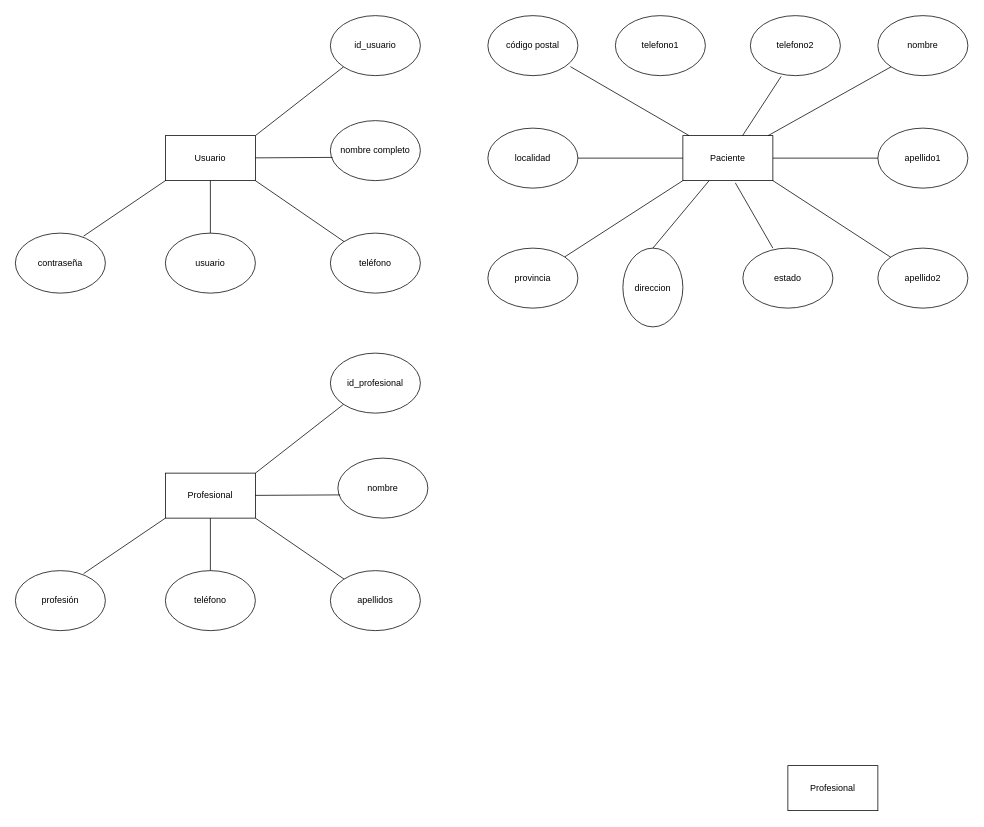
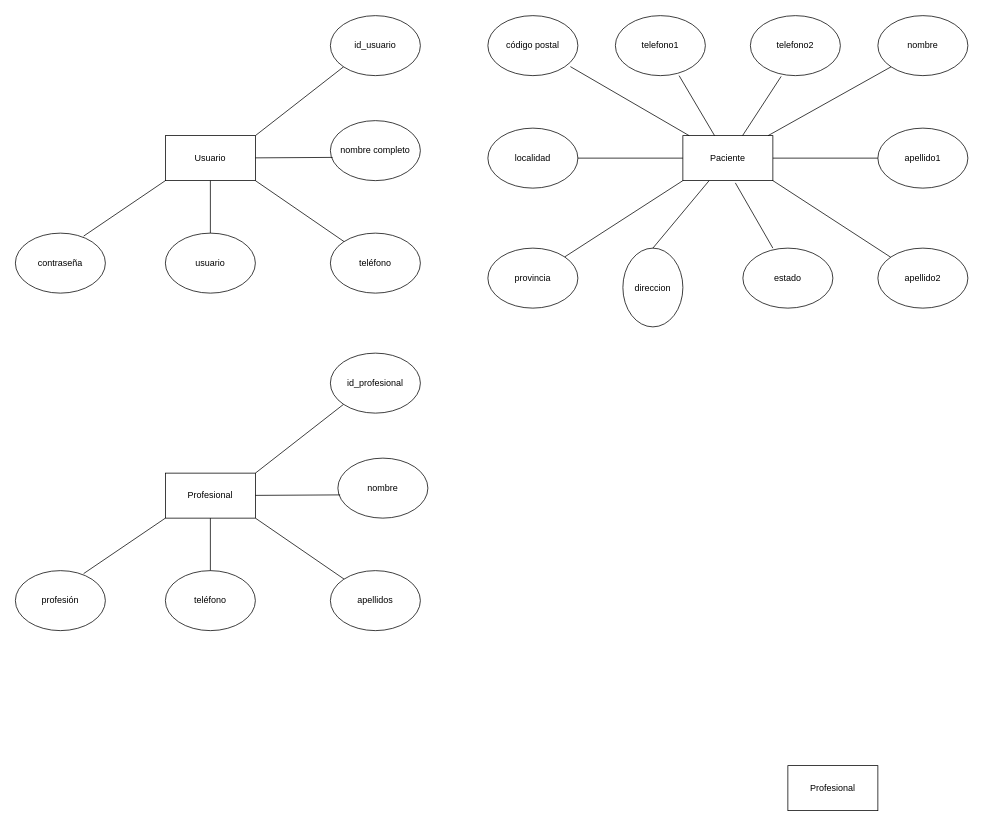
  <mxCell id="0" />
  <mxCell id="1" parent="0" />
  <mxCell id="2" value="&lt;div&gt;Usuario&lt;/div&gt;" style="rounded=0;whiteSpace=wrap;html=1;" vertex="1" parent="1"><mxGeometry x="220" y="180" width="120" height="60" as="geometry" /></mxCell>
  <mxCell id="3" value="&lt;div&gt;Paciente&lt;/div&gt;" style="rounded=0;whiteSpace=wrap;html=1;" vertex="1" parent="1"><mxGeometry x="910" y="180" width="120" height="60" as="geometry" /></mxCell>
  <mxCell id="4" value="&lt;div&gt;Profesional&lt;/div&gt;" style="rounded=0;whiteSpace=wrap;html=1;" vertex="1" parent="1"><mxGeometry x="1050" y="1020" width="120" height="60" as="geometry" /></mxCell>
  <mxCell id="5" value="&lt;div&gt;id_usuario&lt;/div&gt;" style="ellipse;whiteSpace=wrap;html=1;" vertex="1" parent="1"><mxGeometry x="440" y="20" width="120" height="80" as="geometry" /></mxCell>
  <mxCell id="6" value="nombre completo" style="ellipse;whiteSpace=wrap;html=1;" vertex="1" parent="1"><mxGeometry x="440" y="160" width="120" height="80" as="geometry" /></mxCell>
  <mxCell id="7" value="&lt;div&gt;teléfono&lt;/div&gt;" style="ellipse;whiteSpace=wrap;html=1;" vertex="1" parent="1"><mxGeometry x="440" y="310" width="120" height="80" as="geometry" /></mxCell>
  <mxCell id="8" value="&lt;div&gt;usuario&lt;/div&gt;" style="ellipse;whiteSpace=wrap;html=1;" vertex="1" parent="1"><mxGeometry x="220" y="310" width="120" height="80" as="geometry" /></mxCell>
  <mxCell id="9" value="contraseña" style="ellipse;whiteSpace=wrap;html=1;" vertex="1" parent="1"><mxGeometry x="20" y="310" width="120" height="80" as="geometry" /></mxCell>
  <mxCell id="10" value="" style="endArrow=none;html=1;rounded=0;entryX=0;entryY=1;entryDx=0;entryDy=0;exitX=0.758;exitY=0.05;exitDx=0;exitDy=0;exitPerimeter=0;" edge="1" parent="1" source="9" target="2"><mxGeometry width="50" height="50" relative="1" as="geometry"><mxPoint x="120" y="350" as="sourcePoint" /><mxPoint x="170" y="300" as="targetPoint" /></mxGeometry></mxCell>
  <mxCell id="11" value="" style="endArrow=none;html=1;rounded=0;entryX=0.5;entryY=1;entryDx=0;entryDy=0;exitX=0.5;exitY=0;exitDx=0;exitDy=0;" edge="1" parent="1" source="8" target="2"><mxGeometry width="50" height="50" relative="1" as="geometry"><mxPoint x="490" y="430" as="sourcePoint" /><mxPoint x="540" y="380" as="targetPoint" /></mxGeometry></mxCell>
  <mxCell id="12" value="" style="endArrow=none;html=1;rounded=0;entryX=1;entryY=1;entryDx=0;entryDy=0;" edge="1" parent="1" source="7" target="2"><mxGeometry width="50" height="50" relative="1" as="geometry"><mxPoint x="490" y="430" as="sourcePoint" /><mxPoint x="540" y="380" as="targetPoint" /></mxGeometry></mxCell>
  <mxCell id="13" value="" style="endArrow=none;html=1;rounded=0;entryX=0.025;entryY=0.613;entryDx=0;entryDy=0;entryPerimeter=0;" edge="1" parent="1" source="2" target="6"><mxGeometry width="50" height="50" relative="1" as="geometry"><mxPoint x="490" y="430" as="sourcePoint" /><mxPoint x="540" y="380" as="targetPoint" /></mxGeometry></mxCell>
  <mxCell id="14" value="" style="endArrow=none;html=1;rounded=0;entryX=0;entryY=1;entryDx=0;entryDy=0;exitX=1;exitY=0;exitDx=0;exitDy=0;" edge="1" parent="1" source="2" target="5"><mxGeometry width="50" height="50" relative="1" as="geometry"><mxPoint x="490" y="430" as="sourcePoint" /><mxPoint x="540" y="380" as="targetPoint" /></mxGeometry></mxCell>
  <mxCell id="15" value="&lt;div&gt;nombre&lt;/div&gt;" style="ellipse;whiteSpace=wrap;html=1;" vertex="1" parent="1"><mxGeometry x="1170" y="20" width="120" height="80" as="geometry" /></mxCell>
  <mxCell id="16" value="apellido1" style="ellipse;whiteSpace=wrap;html=1;" vertex="1" parent="1"><mxGeometry x="1170" y="170" width="120" height="80" as="geometry" /></mxCell>
  <mxCell id="17" value="&lt;div&gt;apellido2&lt;/div&gt;" style="ellipse;whiteSpace=wrap;html=1;" vertex="1" parent="1"><mxGeometry x="1170" y="330" width="120" height="80" as="geometry" /></mxCell>
  <mxCell id="18" value="direccion" style="ellipse;whiteSpace=wrap;html=1;" vertex="1" parent="1"><mxGeometry x="830" y="330" width="80" height="105" as="geometry" /></mxCell>
  <mxCell id="19" value="provincia" style="ellipse;whiteSpace=wrap;html=1;" vertex="1" parent="1"><mxGeometry x="650" y="330" width="120" height="80" as="geometry" /></mxCell>
  <mxCell id="20" value="&lt;div&gt;localidad&lt;/div&gt;" style="ellipse;whiteSpace=wrap;html=1;" vertex="1" parent="1"><mxGeometry x="650" y="170" width="120" height="80" as="geometry" /></mxCell>
  <mxCell id="21" value="código postal" style="ellipse;whiteSpace=wrap;html=1;" vertex="1" parent="1"><mxGeometry x="650" y="20" width="120" height="80" as="geometry" /></mxCell>
  <mxCell id="22" value="telefono1" style="ellipse;whiteSpace=wrap;html=1;" vertex="1" parent="1"><mxGeometry x="820" y="20" width="120" height="80" as="geometry" /></mxCell>
  <mxCell id="23" value="&lt;div&gt;telefono2&lt;/div&gt;" style="ellipse;whiteSpace=wrap;html=1;" vertex="1" parent="1"><mxGeometry x="1000" y="20" width="120" height="80" as="geometry" /></mxCell>
  <mxCell id="24" value="" style="endArrow=none;html=1;rounded=0;entryX=0;entryY=0.5;entryDx=0;entryDy=0;exitX=1;exitY=0.5;exitDx=0;exitDy=0;" edge="1" parent="1" source="3" target="16"><mxGeometry width="50" height="50" relative="1" as="geometry"><mxPoint x="1130" y="210" as="sourcePoint" /><mxPoint x="1180" y="160" as="targetPoint" /></mxGeometry></mxCell>
  <mxCell id="25" value="" style="endArrow=none;html=1;rounded=0;entryX=0;entryY=1;entryDx=0;entryDy=0;" edge="1" parent="1" source="3" target="15"><mxGeometry width="50" height="50" relative="1" as="geometry"><mxPoint x="1130" y="210" as="sourcePoint" /><mxPoint x="1180" y="160" as="targetPoint" /></mxGeometry></mxCell>
  <mxCell id="26" value="" style="endArrow=none;html=1;rounded=0;entryX=0.342;entryY=1.013;entryDx=0;entryDy=0;entryPerimeter=0;" edge="1" parent="1" source="3" target="23"><mxGeometry width="50" height="50" relative="1" as="geometry"><mxPoint x="1130" y="210" as="sourcePoint" /><mxPoint x="1180" y="160" as="targetPoint" /></mxGeometry></mxCell>
+ <mxCell id="27" value="" style="endArrow=none;html=1;rounded=0;entryX=0.708;entryY=1;entryDx=0;entryDy=0;entryPerimeter=0;" edge="1" parent="1" source="3" target="22"><mxGeometry width="50" height="50" relative="1" as="geometry"><mxPoint x="1130" y="210" as="sourcePoint" /><mxPoint x="1180" y="160" as="targetPoint" /></mxGeometry></mxCell>
  <mxCell id="28" value="" style="endArrow=none;html=1;rounded=0;entryX=0.917;entryY=0.85;entryDx=0;entryDy=0;entryPerimeter=0;" edge="1" parent="1" source="3" target="21"><mxGeometry width="50" height="50" relative="1" as="geometry"><mxPoint x="1130" y="210" as="sourcePoint" /><mxPoint x="1180" y="160" as="targetPoint" /></mxGeometry></mxCell>
  <mxCell id="29" value="" style="endArrow=none;html=1;rounded=0;" edge="1" parent="1" target="20"><mxGeometry width="50" height="50" relative="1" as="geometry"><mxPoint x="910" y="210" as="sourcePoint" /><mxPoint x="1180" y="160" as="targetPoint" /></mxGeometry></mxCell>
  <mxCell id="30" value="" style="endArrow=none;html=1;rounded=0;entryX=0;entryY=1;entryDx=0;entryDy=0;exitX=1;exitY=0;exitDx=0;exitDy=0;" edge="1" parent="1" source="19" target="3"><mxGeometry width="50" height="50" relative="1" as="geometry"><mxPoint x="750" y="350" as="sourcePoint" /><mxPoint x="1180" y="160" as="targetPoint" /></mxGeometry></mxCell>
  <mxCell id="31" value="" style="endArrow=none;html=1;rounded=0;entryX=0.5;entryY=0;entryDx=0;entryDy=0;" edge="1" parent="1" source="3" target="18"><mxGeometry width="50" height="50" relative="1" as="geometry"><mxPoint x="1130" y="210" as="sourcePoint" /><mxPoint x="1180" y="160" as="targetPoint" /></mxGeometry></mxCell>
  <mxCell id="32" value="" style="endArrow=none;html=1;rounded=0;exitX=1;exitY=1;exitDx=0;exitDy=0;" edge="1" parent="1" source="3" target="17"><mxGeometry width="50" height="50" relative="1" as="geometry"><mxPoint x="1130" y="210" as="sourcePoint" /><mxPoint x="1180" y="160" as="targetPoint" /></mxGeometry></mxCell>
  <mxCell id="33" value="estado" style="ellipse;whiteSpace=wrap;html=1;" vertex="1" parent="1"><mxGeometry x="990" y="330" width="120" height="80" as="geometry" /></mxCell>
  <mxCell id="34" value="" style="endArrow=none;html=1;rounded=0;exitX=0.583;exitY=1.05;exitDx=0;exitDy=0;exitPerimeter=0;entryX=0.333;entryY=0;entryDx=0;entryDy=0;entryPerimeter=0;" edge="1" parent="1" source="3" target="33"><mxGeometry width="50" height="50" relative="1" as="geometry"><mxPoint x="1130" y="120" as="sourcePoint" /><mxPoint x="1180" y="70" as="targetPoint" /></mxGeometry></mxCell>
  <mxCell id="35" value="Profesional" style="rounded=0;whiteSpace=wrap;html=1;" vertex="1" parent="1"><mxGeometry x="220" y="630" width="120" height="60" as="geometry" /></mxCell>
  <mxCell id="36" value="id_profesional" style="ellipse;whiteSpace=wrap;html=1;" vertex="1" parent="1"><mxGeometry x="440" y="470" width="120" height="80" as="geometry" /></mxCell>
  <mxCell id="37" value="nombre" style="ellipse;whiteSpace=wrap;html=1;" vertex="1" parent="1"><mxGeometry x="450" y="610" width="120" height="80" as="geometry" /></mxCell>
  <mxCell id="38" value="apellidos" style="ellipse;whiteSpace=wrap;html=1;" vertex="1" parent="1"><mxGeometry x="440" y="760" width="120" height="80" as="geometry" /></mxCell>
  <mxCell id="39" value="teléfono" style="ellipse;whiteSpace=wrap;html=1;" vertex="1" parent="1"><mxGeometry x="220" y="760" width="120" height="80" as="geometry" /></mxCell>
  <mxCell id="40" value="profesión" style="ellipse;whiteSpace=wrap;html=1;" vertex="1" parent="1"><mxGeometry x="20" y="760" width="120" height="80" as="geometry" /></mxCell>
  <mxCell id="41" value="" style="endArrow=none;html=1;rounded=0;entryX=0;entryY=1;entryDx=0;entryDy=0;exitX=0.758;exitY=0.05;exitDx=0;exitDy=0;exitPerimeter=0;" edge="1" parent="1" source="40" target="35"><mxGeometry width="50" height="50" relative="1" as="geometry"><mxPoint x="120" y="800" as="sourcePoint" /><mxPoint x="170" y="750" as="targetPoint" /></mxGeometry></mxCell>
  <mxCell id="42" value="" style="endArrow=none;html=1;rounded=0;entryX=0.5;entryY=1;entryDx=0;entryDy=0;exitX=0.5;exitY=0;exitDx=0;exitDy=0;" edge="1" parent="1" source="39" target="35"><mxGeometry width="50" height="50" relative="1" as="geometry"><mxPoint x="490" y="880" as="sourcePoint" /><mxPoint x="540" y="830" as="targetPoint" /></mxGeometry></mxCell>
  <mxCell id="43" value="" style="endArrow=none;html=1;rounded=0;entryX=1;entryY=1;entryDx=0;entryDy=0;" edge="1" parent="1" source="38" target="35"><mxGeometry width="50" height="50" relative="1" as="geometry"><mxPoint x="490" y="880" as="sourcePoint" /><mxPoint x="540" y="830" as="targetPoint" /></mxGeometry></mxCell>
  <mxCell id="44" value="" style="endArrow=none;html=1;rounded=0;entryX=0.025;entryY=0.613;entryDx=0;entryDy=0;entryPerimeter=0;" edge="1" parent="1" source="35" target="37"><mxGeometry width="50" height="50" relative="1" as="geometry"><mxPoint x="490" y="880" as="sourcePoint" /><mxPoint x="540" y="830" as="targetPoint" /></mxGeometry></mxCell>
  <mxCell id="45" value="" style="endArrow=none;html=1;rounded=0;entryX=0;entryY=1;entryDx=0;entryDy=0;exitX=1;exitY=0;exitDx=0;exitDy=0;" edge="1" parent="1" source="35" target="36"><mxGeometry width="50" height="50" relative="1" as="geometry"><mxPoint x="490" y="880" as="sourcePoint" /><mxPoint x="540" y="830" as="targetPoint" /></mxGeometry></mxCell>
